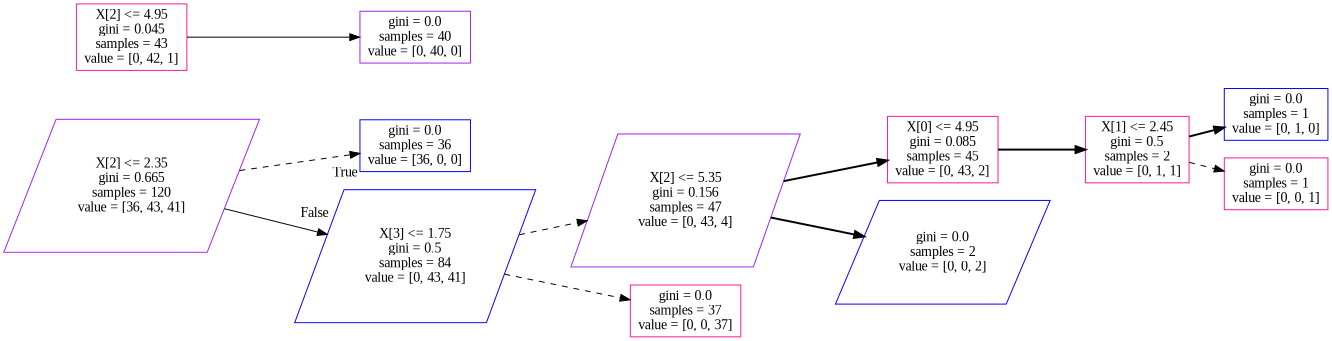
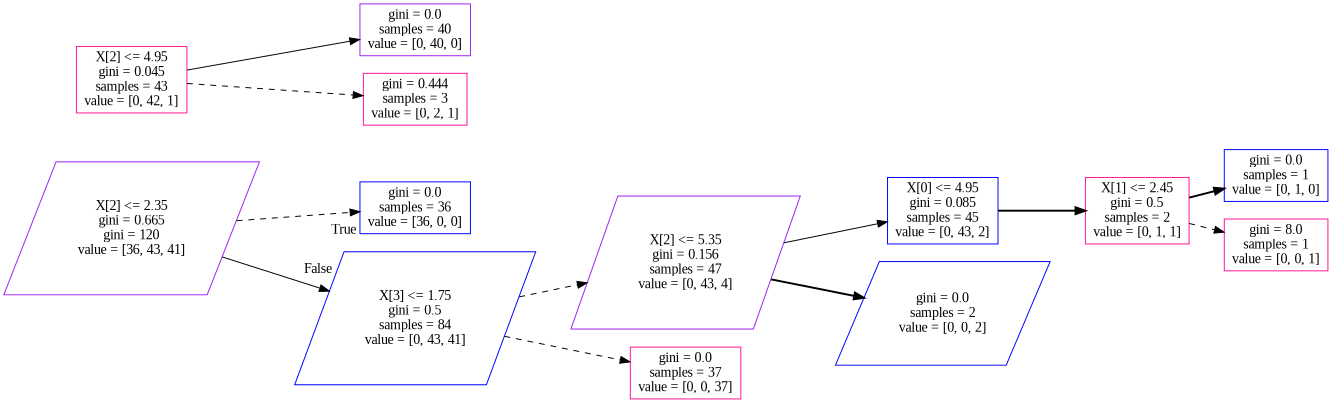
  digraph {
    fontname="Liberation Serif"
    rankdir=LR
    node [color=blue fontname="Liberation Serif" shape=box]
    edge [fontname="Liberation Serif" style=dashed]
-   n1 [color=purple label="X[2] <= 2.35\ngini = 0.665\nsamples = 120\nvalue = [36, 43, 41]" shape=parallelogram]
+   n1 [color=purple label="X[2] <= 2.35\ngini = 0.665\ngini = 120\nvalue = [36, 43, 41]" shape=parallelogram]
    n2 [label="gini = 0.0\nsamples = 36\nvalue = [36, 0, 0]"]
    n3 [label="X[3] <= 1.75\ngini = 0.5\nsamples = 84\nvalue = [0, 43, 41]" shape=parallelogram]
    n4 [color=purple label="X[2] <= 5.35\ngini = 0.156\nsamples = 47\nvalue = [0, 43, 4]" shape=parallelogram]
    n5 [color=deeppink label="gini = 0.0\nsamples = 37\nvalue = [0, 0, 37]"]
-   n6 [color=deeppink label="X[0] <= 4.95\ngini = 0.085\nsamples = 45\nvalue = [0, 43, 2]"]
+   n6 [label="X[0] <= 4.95\ngini = 0.085\nsamples = 45\nvalue = [0, 43, 2]"]
    n7 [label="gini = 0.0\nsamples = 2\nvalue = [0, 0, 2]" shape=parallelogram]
    n8 [color=deeppink label="X[1] <= 2.45\ngini = 0.5\nsamples = 2\nvalue = [0, 1, 1]"]
    n9 [label="gini = 0.0\nsamples = 1\nvalue = [0, 1, 0]"]
-   n10 [color=deeppink label="gini = 0.0\nsamples = 1\nvalue = [0, 0, 1]"]
+   n10 [color=deeppink label="gini = 8.0\nsamples = 1\nvalue = [0, 0, 1]"]
    n11 [color=deeppink label="X[2] <= 4.95\ngini = 0.045\nsamples = 43\nvalue = [0, 42, 1]"]
    n12 [color=purple label="gini = 0.0\nsamples = 40\nvalue = [0, 40, 0]"]
+   n13 [color=deeppink label="gini = 0.444\nsamples = 3\nvalue = [0, 2, 1]"]
    n1 -> n2 [headlabel=True labelangle=45 labeldistance=2.5]
    n1 -> n3 [headlabel=False labelangle=-45 labeldistance=2.5 style=solid]
    n3 -> n4
    n3 -> n5
-   n4 -> n6 [style=bold]
+   n4 -> n6 [style=solid]
    n4 -> n7 [style=bold]
    n6 -> n8 [style=bold]
    n8 -> n9 [style=bold]
    n8 -> n10
    n11 -> n12 [style=solid]
+   n11 -> n13
  }
